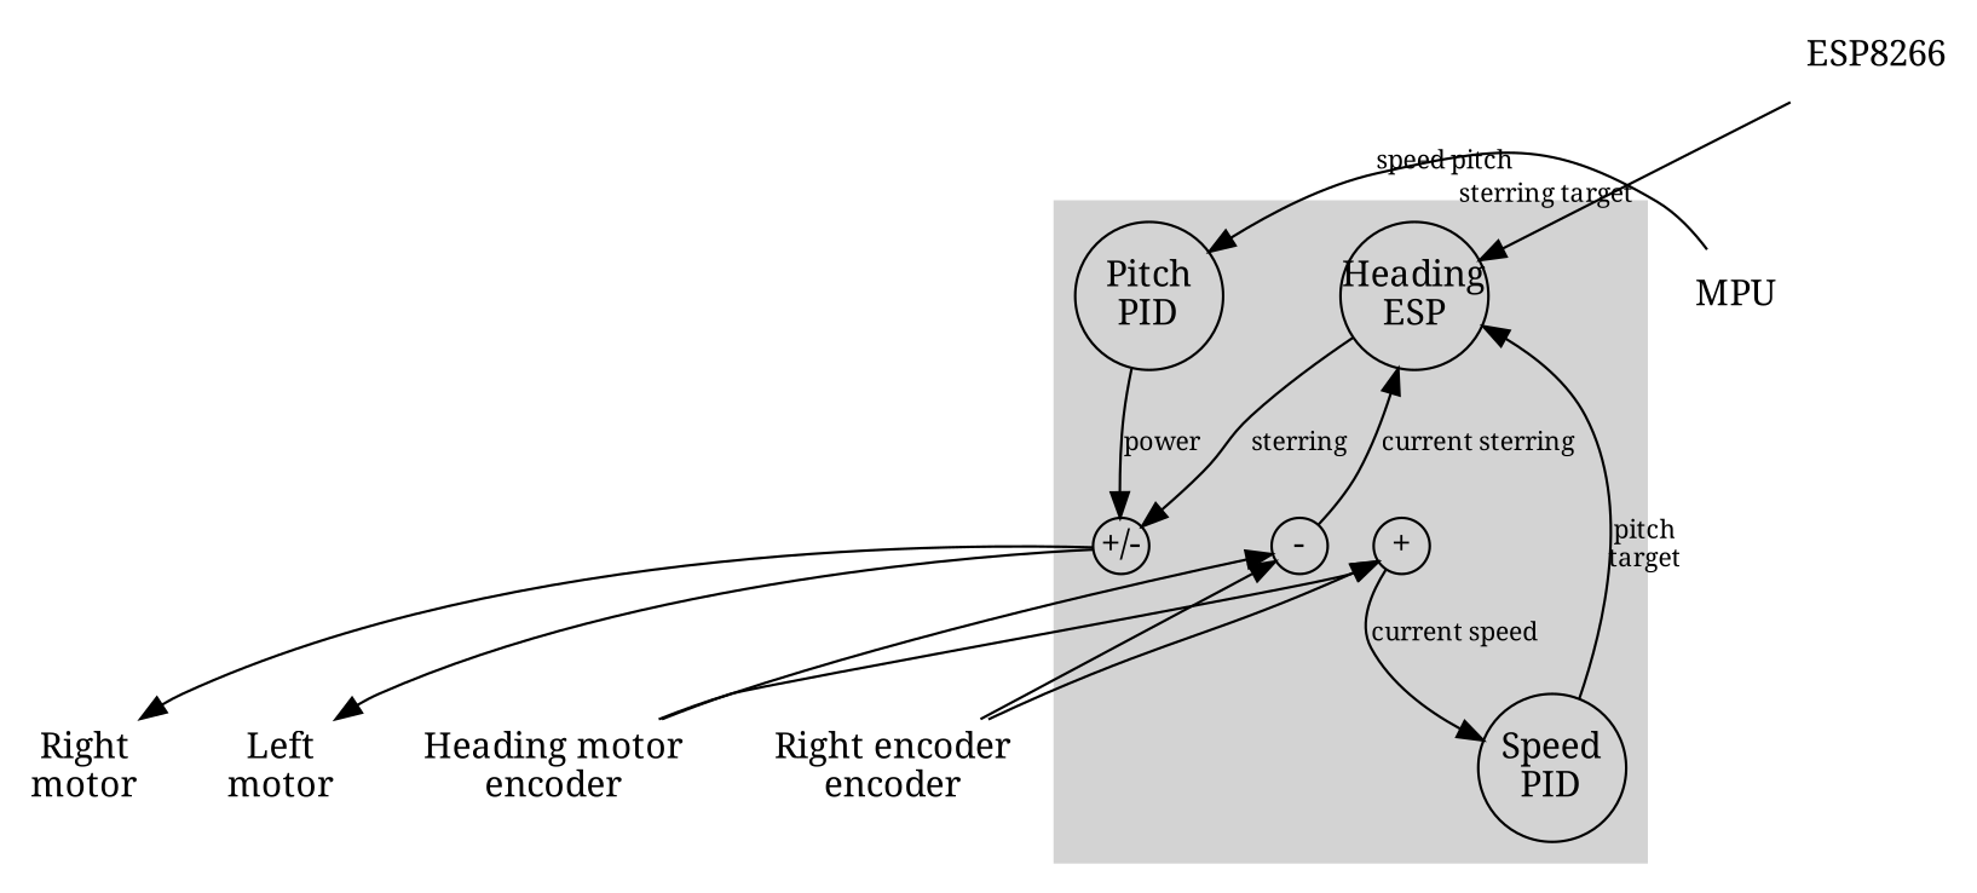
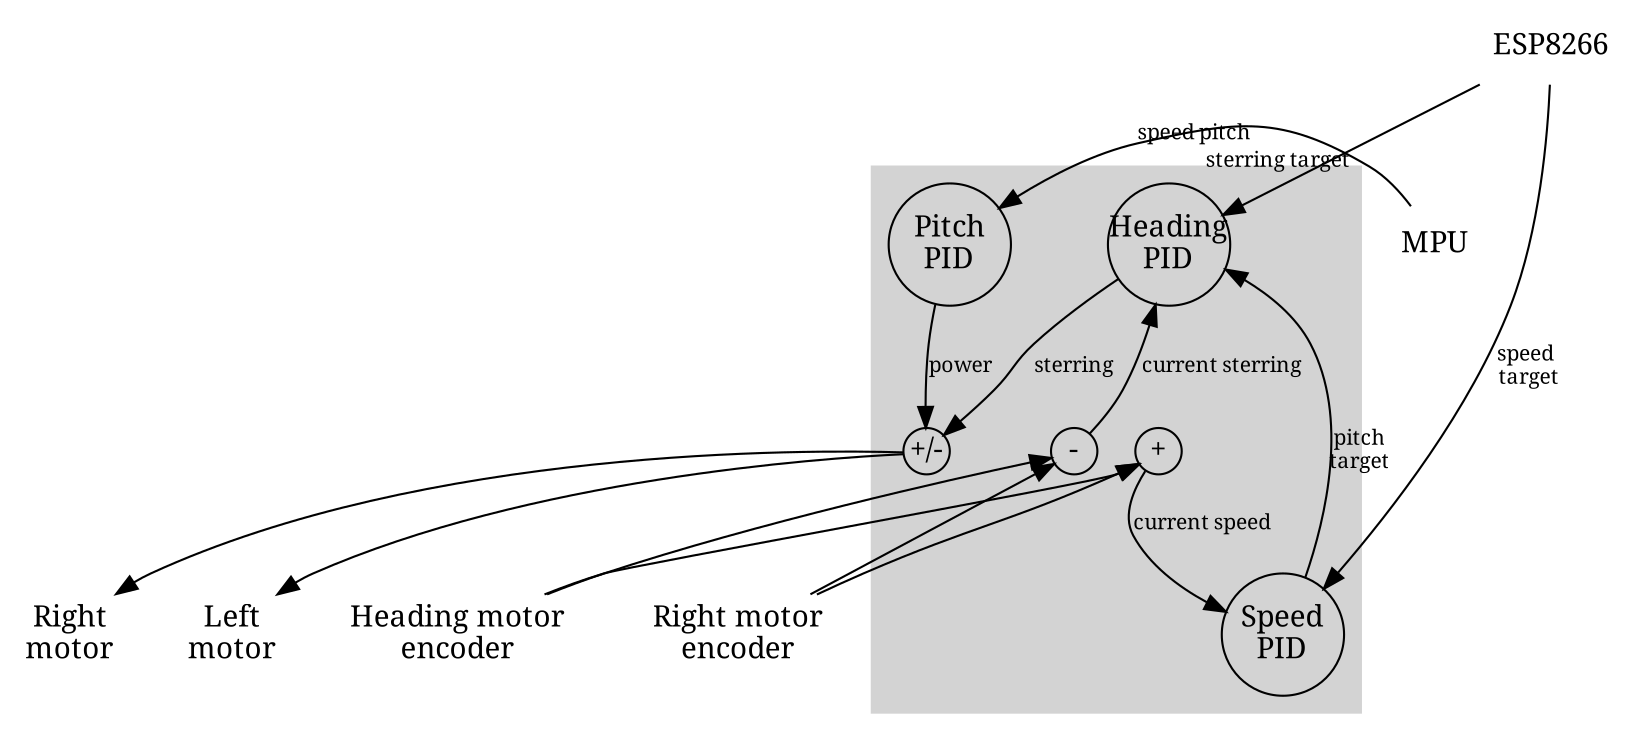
  digraph {
    fontname="Noto Serif"
    newrank=true
    rankdir=TB
    splines=spline
    node [fontname="Noto Serif" shape=circle]
    edge [fontname="Noto Serif" fontsize=10]
    n1 [fixedsize=true label="Pitch\nPID" width=0.8]
    n2 [label=MPU shape=plaintext]
-   n3 [fixedsize=true label="Heading\nESP" width=0.8]
+   n3 [fixedsize=true label="Heading\nPID" width=0.8]
    n4 [fixedsize=true label="+/-" width=0.3]
    n5 [fixedsize=true label="+" width=0.3]
    n6 [fixedsize=true label="-" width=0.3]
    n7 [fixedsize=true label="Speed\nPID" width=0.8]
    n8 [label="Left\nmotor" shape=plaintext]
    n9 [label="Right\nmotor" shape=plaintext]
-   n10 [label="Right encoder\nencoder" shape=plaintext]
+   n10 [label="Right motor\nencoder" shape=plaintext]
    n11 [label="Heading motor\nencoder" shape=plaintext]
    n12 [label=ESP8266 shape=plaintext]
    subgraph sub_1 {
      rank=same
      n1
      n2
    }
    subgraph cluster_2 {
      color=lightgrey
      style=filled
      n7
      subgraph sub_3 {
        color=lightgrey
        rank=same
        style=filled
        n1
        n3
      }
      subgraph sub_4 {
        color=lightgrey
        rank=same
        style=filled
        n4
        n5
        n6
      }
    }
    n1 -> n4 [label=power weight=3]
    n2 -> n1 [label="speed pitch"]
    n3 -> n4 [label=sterring]
    n4 -> n8
    n4 -> n9
    n5 -> n7 [label="current speed"]
    n5 -> n10 [dir=back]
    n5 -> n11 [dir=back]
    n6 -> n3 [label="current sterring" weight=5]
    n6 -> n10 [dir=back]
    n6 -> n11 [dir=back]
    n7 -> n3 [label="pitch\ntarget" weight=3]
    n12 -> n3 [xlabel="sterring target"]
+   n12 -> n7 [label="speed\n target" weight=3]
  }
